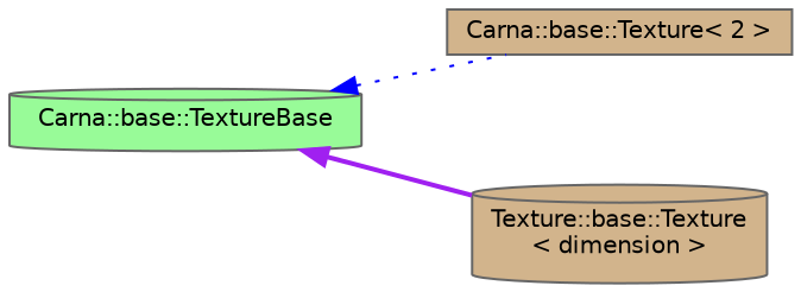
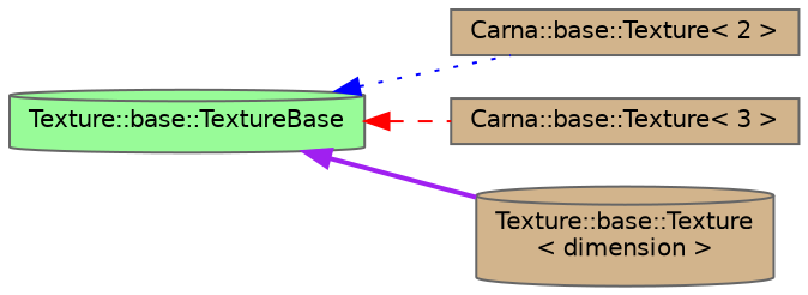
  digraph {
    rankdir=LR
    node [color=gray40 fillcolor=tan fontname=Helvetica fontsize=10 shape=cylinder style=filled]
    edge [dir=back fontname=Helvetica fontsize=10 labelfontname=Helvetica labelfontsize=10]
-   n1 [fillcolor=palegreen fontcolor=black height=0.2 label="Carna::base::TextureBase" width=0.4]
+   n1 [fillcolor=palegreen fontcolor=black height=0.2 label="Texture::base::TextureBase" width=0.4]
    n2 [height=0.2 label="Carna::base::Texture\< 2 \>" shape=box width=0.4]
+   n3 [height=0.2 label="Carna::base::Texture\< 3 \>" shape=box width=0.4]
    n4 [height=0.2 label="Texture::base::Texture\l\< dimension \>" width=0.4]
    n1 -> n2 [color=blue style=dotted]
+   n1 -> n3 [color=red style=dashed]
    n1 -> n4 [color=purple style=bold]
  }
